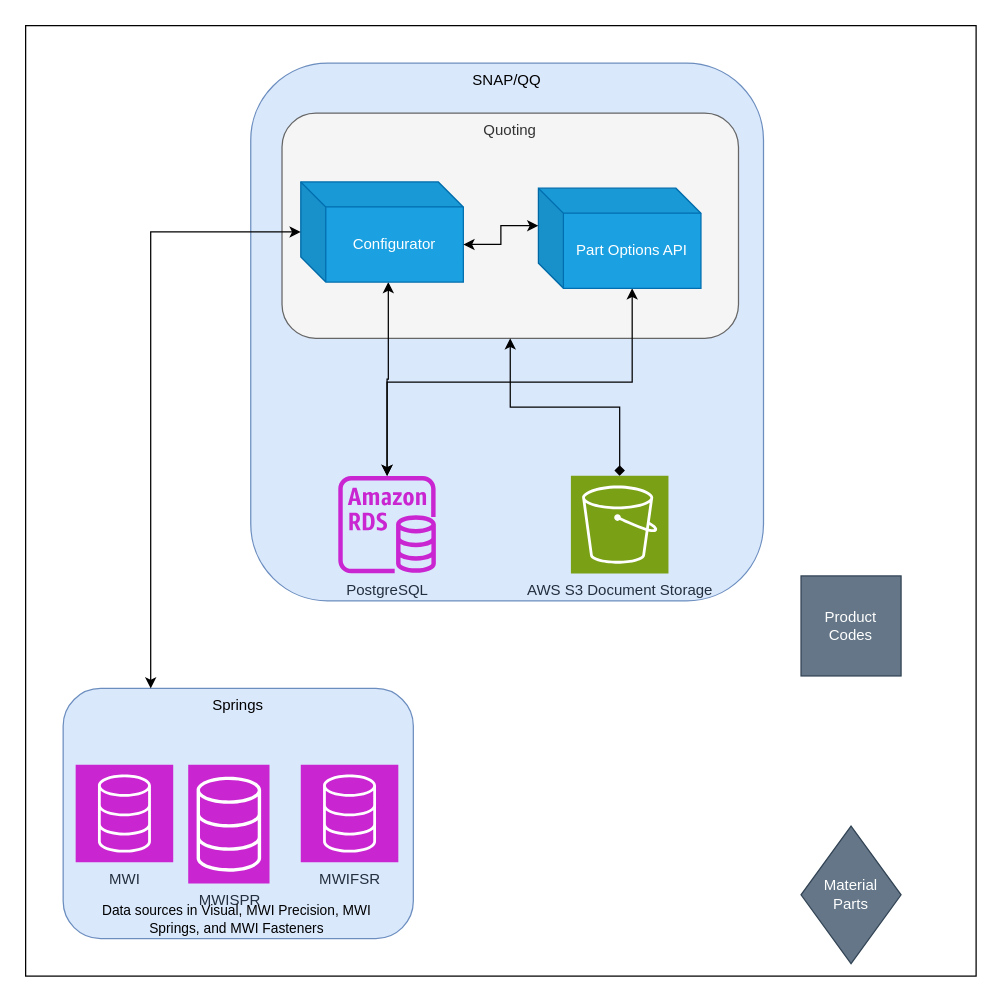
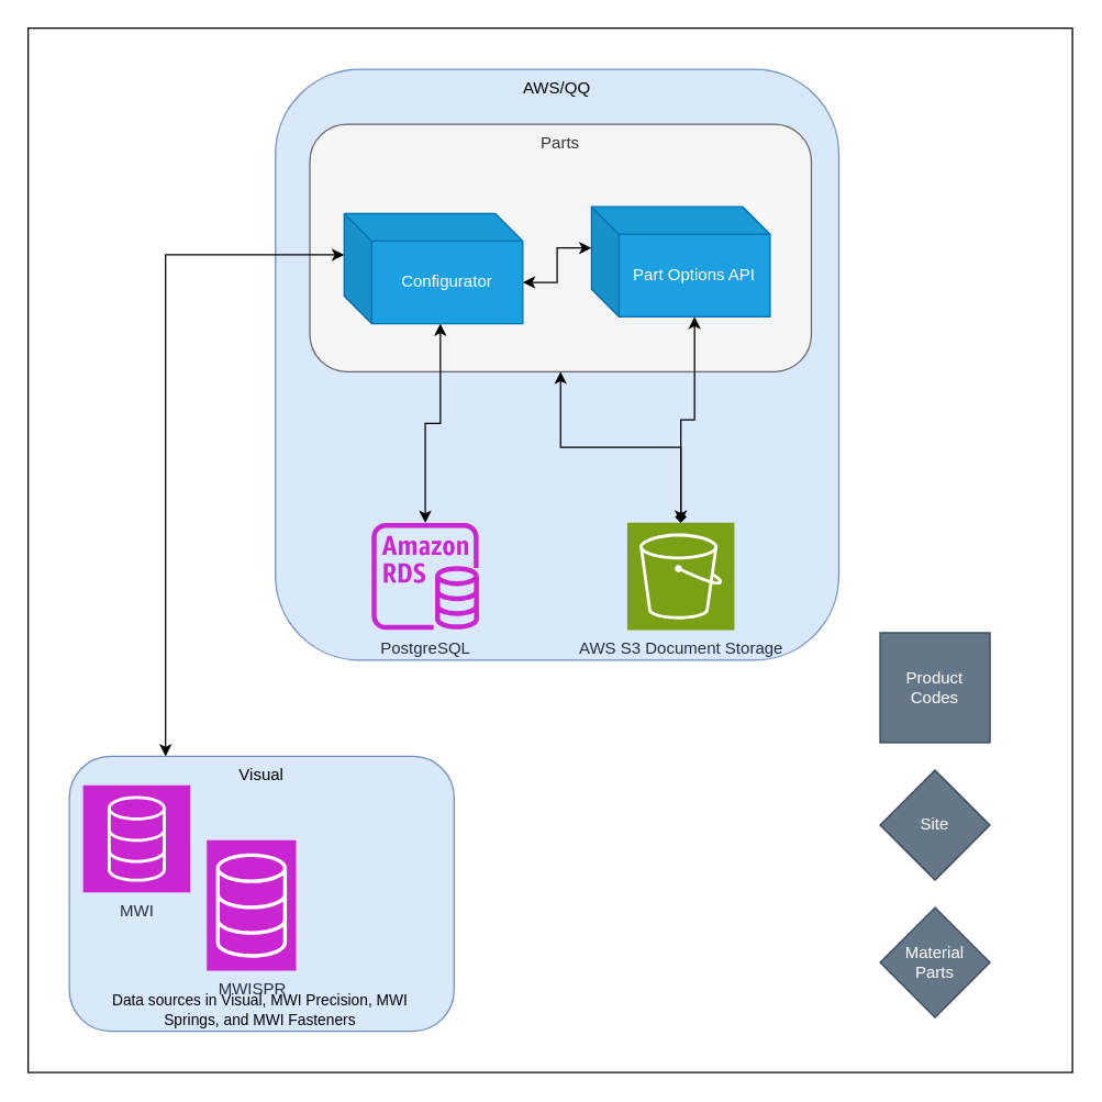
  <mxCell id="0" />
  <mxCell id="1" parent="0" />
  <mxCell id="2" value="" style="whiteSpace=wrap;html=1;aspect=fixed;" vertex="1" parent="1"><mxGeometry x="20" y="20" width="760" height="760" as="geometry" /></mxCell>
  <mxCell id="3" value="" style="group" vertex="1" connectable="0" parent="1"><mxGeometry x="50" y="550" width="280" height="200" as="geometry" /></mxCell>
- <mxCell id="4" value="Springs" style="rounded=1;whiteSpace=wrap;html=1;fillColor=#dae8fc;strokeColor=#6c8ebf;verticalAlign=top;" vertex="1" parent="3"><mxGeometry width="280" height="200" as="geometry" /></mxCell>
- <mxCell id="5" value="MWI" style="sketch=0;points=[[0,0,0],[0.25,0,0],[0.5,0,0],[0.75,0,0],[1,0,0],[0,1,0],[0.25,1,0],[0.5,1,0],[0.75,1,0],[1,1,0],[0,0.25,0],[0,0.5,0],[0,0.75,0],[1,0.25,0],[1,0.5,0],[1,0.75,0]];outlineConnect=0;fontColor=#232F3E;fillColor=#C925D1;strokeColor=#ffffff;dashed=0;verticalLabelPosition=bottom;verticalAlign=top;align=center;html=1;fontSize=12;fontStyle=0;aspect=fixed;shape=mxgraph.aws4.resourceIcon;resIcon=mxgraph.aws4.database;" vertex="1" parent="3"><mxGeometry x="10" y="61" width="78" height="78" as="geometry" /></mxCell>
+ <mxCell id="4" value="Visual" style="rounded=1;whiteSpace=wrap;html=1;fillColor=#dae8fc;strokeColor=#6c8ebf;verticalAlign=top;" vertex="1" parent="3"><mxGeometry width="280" height="200" as="geometry" /></mxCell>
+ <mxCell id="5" value="MWI" style="sketch=0;points=[[0,0,0],[0.25,0,0],[0.5,0,0],[0.75,0,0],[1,0,0],[0,1,0],[0.25,1,0],[0.5,1,0],[0.75,1,0],[1,1,0],[0,0.25,0],[0,0.5,0],[0,0.75,0],[1,0.25,0],[1,0.5,0],[1,0.75,0]];outlineConnect=0;fontColor=#232F3E;fillColor=#C925D1;strokeColor=#ffffff;dashed=0;verticalLabelPosition=bottom;verticalAlign=top;align=center;html=1;fontSize=12;fontStyle=0;aspect=fixed;shape=mxgraph.aws4.resourceIcon;resIcon=mxgraph.aws4.database;" vertex="1" parent="3"><mxGeometry x="10" y="21" width="78" height="78" as="geometry" /></mxCell>
  <mxCell id="6" value="MWISPR" style="sketch=0;points=[[0,0,0],[0.25,0,0],[0.5,0,0],[0.75,0,0],[1,0,0],[0,1,0],[0.25,1,0],[0.5,1,0],[0.75,1,0],[1,1,0],[0,0.25,0],[0,0.5,0],[0,0.75,0],[1,0.25,0],[1,0.5,0],[1,0.75,0]];outlineConnect=0;fontColor=#232F3E;fillColor=#C925D1;strokeColor=#ffffff;dashed=0;verticalLabelPosition=bottom;verticalAlign=top;align=center;html=1;fontSize=12;fontStyle=0;aspect=fixed;shape=mxgraph.aws4.resourceIcon;resIcon=mxgraph.aws4.database;" vertex="1" parent="3"><mxGeometry x="100" y="61" width="65" height="95" as="geometry" /></mxCell>
- <mxCell id="7" value="MWIFSR" style="sketch=0;points=[[0,0,0],[0.25,0,0],[0.5,0,0],[0.75,0,0],[1,0,0],[0,1,0],[0.25,1,0],[0.5,1,0],[0.75,1,0],[1,1,0],[0,0.25,0],[0,0.5,0],[0,0.75,0],[1,0.25,0],[1,0.5,0],[1,0.75,0]];outlineConnect=0;fontColor=#232F3E;fillColor=#C925D1;strokeColor=#ffffff;dashed=0;verticalLabelPosition=bottom;verticalAlign=top;align=center;html=1;fontSize=12;fontStyle=0;aspect=fixed;shape=mxgraph.aws4.resourceIcon;resIcon=mxgraph.aws4.database;" vertex="1" parent="3"><mxGeometry x="190" y="61" width="78" height="78" as="geometry" /></mxCell>
  <mxCell id="8" value="Data sources in Visual, MWI Precision, MWI Springs, and MWI Fasteners" style="text;html=1;align=center;verticalAlign=middle;whiteSpace=wrap;rounded=0;fontSize=11;" vertex="1" parent="3"><mxGeometry x="9" y="170" width="260" height="30" as="geometry" /></mxCell>
  <mxCell id="9" value="" style="group" vertex="1" connectable="0" parent="1"><mxGeometry x="200" y="50" width="410" height="430" as="geometry" /></mxCell>
- <mxCell id="10" value="SNAP/QQ" style="rounded=1;whiteSpace=wrap;html=1;fillColor=#dae8fc;strokeColor=#6c8ebf;verticalAlign=top;" vertex="1" parent="9"><mxGeometry width="410" height="430" as="geometry" /></mxCell>
- <mxCell id="11" value="Quoting" style="rounded=1;whiteSpace=wrap;html=1;verticalAlign=top;fillColor=#f5f5f5;strokeColor=#666666;fontColor=#333333;" vertex="1" parent="9"><mxGeometry x="25" y="40" width="365" height="180" as="geometry" /></mxCell>
+ <mxCell id="10" value="AWS/QQ" style="rounded=1;whiteSpace=wrap;html=1;fillColor=#dae8fc;strokeColor=#6c8ebf;verticalAlign=top;" vertex="1" parent="9"><mxGeometry width="410" height="430" as="geometry" /></mxCell>
+ <mxCell id="11" value="Parts" style="rounded=1;whiteSpace=wrap;html=1;verticalAlign=top;fillColor=#f5f5f5;strokeColor=#666666;fontColor=#333333;" vertex="1" parent="9"><mxGeometry x="25" y="40" width="365" height="180" as="geometry" /></mxCell>
  <mxCell id="12" style="edgeStyle=orthogonalEdgeStyle;rounded=0;orthogonalLoop=1;jettySize=auto;html=1;exitX=0;exitY=0;exitDx=70;exitDy=80;exitPerimeter=0;startArrow=classic;startFill=1;" edge="1" parent="9" source="13" target="15"><mxGeometry relative="1" as="geometry" /></mxCell>
- <mxCell id="13" value="Configurator" style="shape=cube;whiteSpace=wrap;html=1;boundedLbl=1;backgroundOutline=1;darkOpacity=0.05;darkOpacity2=0.1;fillColor=#1ba1e2;strokeColor=#006EAF;fontColor=#ffffff;" vertex="1" parent="9"><mxGeometry x="40" y="95" width="130" height="80" as="geometry" /></mxCell>
+ <mxCell id="13" value="Configurator" style="shape=cube;whiteSpace=wrap;html=1;boundedLbl=1;backgroundOutline=1;darkOpacity=0.05;darkOpacity2=0.1;fillColor=#1ba1e2;strokeColor=#006EAF;fontColor=#ffffff;" vertex="1" parent="9"><mxGeometry x="50" y="105" width="130" height="80" as="geometry" /></mxCell>
  <mxCell id="14" value="AWS S3 Document Storage" style="sketch=0;points=[[0,0,0],[0.25,0,0],[0.5,0,0],[0.75,0,0],[1,0,0],[0,1,0],[0.25,1,0],[0.5,1,0],[0.75,1,0],[1,1,0],[0,0.25,0],[0,0.5,0],[0,0.75,0],[1,0.25,0],[1,0.5,0],[1,0.75,0]];outlineConnect=0;fontColor=#232F3E;fillColor=#7AA116;strokeColor=#ffffff;dashed=0;verticalLabelPosition=bottom;verticalAlign=top;align=center;html=1;fontSize=12;fontStyle=0;aspect=fixed;shape=mxgraph.aws4.resourceIcon;resIcon=mxgraph.aws4.s3;" vertex="1" parent="9"><mxGeometry x="256" y="330" width="78" height="78" as="geometry" /></mxCell>
  <mxCell id="15" value="PostgreSQL" style="sketch=0;outlineConnect=0;fontColor=#232F3E;gradientColor=none;fillColor=#C925D1;strokeColor=none;dashed=0;verticalLabelPosition=bottom;verticalAlign=top;align=center;html=1;fontSize=12;fontStyle=0;aspect=fixed;pointerEvents=1;shape=mxgraph.aws4.rds_instance;" vertex="1" parent="9"><mxGeometry x="70" y="330" width="78" height="78" as="geometry" /></mxCell>
- <mxCell id="16" style="edgeStyle=orthogonalEdgeStyle;rounded=0;orthogonalLoop=1;jettySize=auto;html=1;exitX=0;exitY=0;exitDx=75;exitDy=80;exitPerimeter=0;startArrow=classic;startFill=1;" edge="1" parent="9" source="17" target="15"><mxGeometry relative="1" as="geometry" /></mxCell>
+ <mxCell id="16" style="edgeStyle=orthogonalEdgeStyle;rounded=0;orthogonalLoop=1;jettySize=auto;html=1;exitX=0;exitY=0;exitDx=75;exitDy=80;exitPerimeter=0;startArrow=classic;startFill=1;" edge="1" parent="9" source="17" target="14"><mxGeometry relative="1" as="geometry" /></mxCell>
  <mxCell id="17" value="Part Options API" style="shape=cube;whiteSpace=wrap;html=1;boundedLbl=1;backgroundOutline=1;darkOpacity=0.05;darkOpacity2=0.1;fillColor=#1ba1e2;strokeColor=#006EAF;fontColor=#ffffff;" vertex="1" parent="9"><mxGeometry x="230" y="100" width="130" height="80" as="geometry" /></mxCell>
  <mxCell id="18" style="edgeStyle=orthogonalEdgeStyle;rounded=0;orthogonalLoop=1;jettySize=auto;html=1;exitX=0;exitY=0;exitDx=130;exitDy=50;exitPerimeter=0;entryX=0;entryY=0;entryDx=0;entryDy=30;entryPerimeter=0;startArrow=classic;startFill=1;" edge="1" parent="9" source="13" target="17"><mxGeometry relative="1" as="geometry" /></mxCell>
  <mxCell id="19" style="edgeStyle=orthogonalEdgeStyle;rounded=0;orthogonalLoop=1;jettySize=auto;html=1;exitX=0.5;exitY=1;exitDx=0;exitDy=0;entryX=0.5;entryY=0;entryDx=0;entryDy=0;entryPerimeter=0;startArrow=classic;startFill=1;endArrow=diamond;" edge="1" parent="9" source="11" target="14"><mxGeometry relative="1" as="geometry" /></mxCell>
  <mxCell id="20" style="edgeStyle=orthogonalEdgeStyle;rounded=0;orthogonalLoop=1;jettySize=auto;html=1;entryX=0.25;entryY=0;entryDx=0;entryDy=0;startArrow=classic;startFill=1;" edge="1" parent="1" source="13" target="4"><mxGeometry relative="1" as="geometry"><Array as="points"><mxPoint x="120" y="185" /></Array></mxGeometry></mxCell>
+ <mxCell id="21" value="Site" style="rhombus;whiteSpace=wrap;html=1;fillColor=#647687;fontColor=#ffffff;strokeColor=#314354;" vertex="1" parent="1"><mxGeometry x="640" y="560" width="80" height="80" as="geometry" /></mxCell>
  <mxCell id="22" value="Product&lt;div&gt;Codes&lt;/div&gt;" style="whiteSpace=wrap;html=1;fillColor=#647687;fontColor=#ffffff;strokeColor=#314354;rounded=0;" vertex="1" parent="1"><mxGeometry x="640" y="460" width="80" height="80" as="geometry" /></mxCell>
- <mxCell id="23" value="Material&lt;div&gt;Parts&lt;/div&gt;" style="rhombus;whiteSpace=wrap;html=1;fillColor=#647687;fontColor=#ffffff;strokeColor=#314354;" vertex="1" parent="1"><mxGeometry x="640" y="660" width="80" height="110" as="geometry" /></mxCell>
+ <mxCell id="23" value="Material&lt;div&gt;Parts&lt;/div&gt;" style="rhombus;whiteSpace=wrap;html=1;fillColor=#647687;fontColor=#ffffff;strokeColor=#314354;" vertex="1" parent="1"><mxGeometry x="640" y="660" width="80" height="80" as="geometry" /></mxCell>
